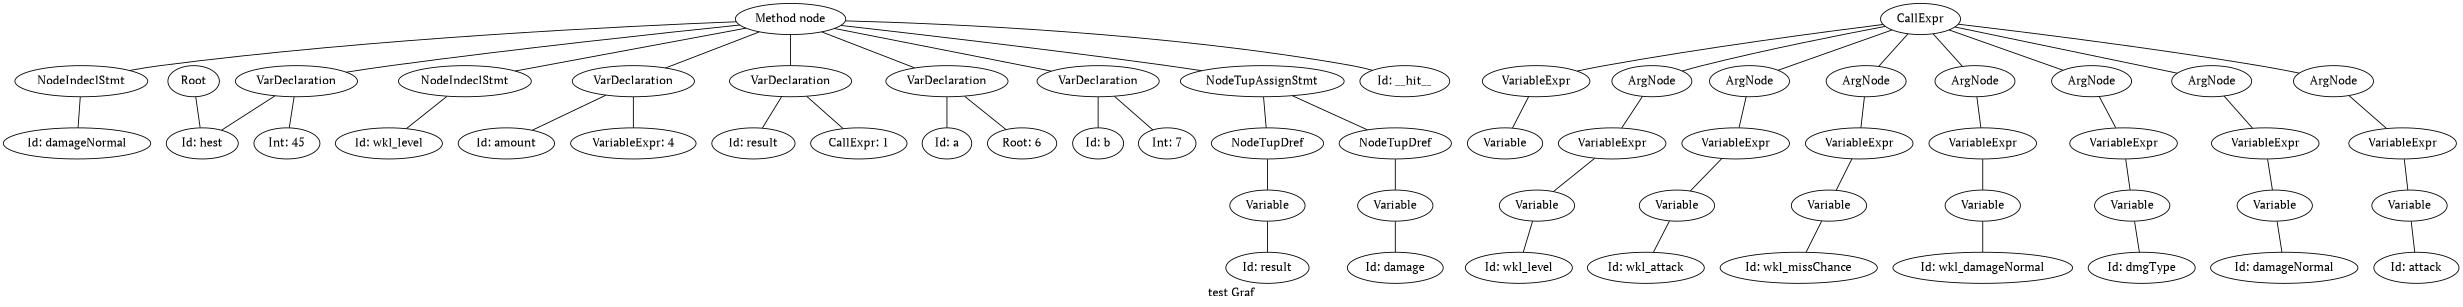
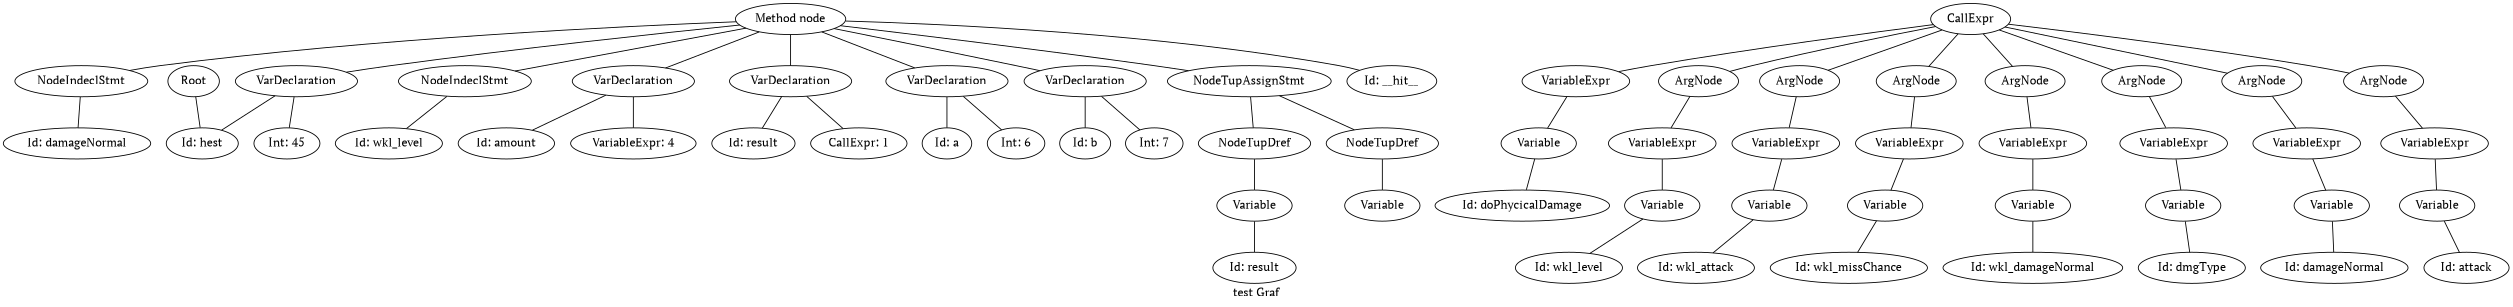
  graph {
    fontname="PT Serif"
    label="test Graf"
    node [fontname="PT Serif"]
    edge [fontname="PT Serif"]
    n1 [label=Root]
    n2 [label="Id: hest"]
    n3 [label="Method node"]
    n4 [label="Id: __hit__"]
    n5 [label=NodeIndeclStmt]
    n6 [label=NodeIndeclStmt]
    n7 [label=VarDeclaration]
    n8 [label=VarDeclaration]
    n9 [label=VarDeclaration]
    n10 [label=VarDeclaration]
    n11 [label=VarDeclaration]
    n12 [label=NodeTupAssignStmt]
    n13 [label="Id: damageNormal"]
    n14 [label="Id: wkl_level"]
    n15 [label="Id: amount"]
    n16 [label="VariableExpr: 4"]
    n17 [label="Int: 45"]
    n18 [label="Id: result"]
    n19 [label="CallExpr: 1"]
    n20 [label="Id: a"]
-   n21 [label="Root: 6"]
+   n21 [label="Int: 6"]
    n22 [label="Id: b"]
    n23 [label="Int: 7"]
    n24 [label=NodeTupDref]
    n25 [label=NodeTupDref]
    n26 [label=Variable]
    n27 [label=Variable]
    n28 [label=CallExpr]
    n29 [label=VariableExpr]
    n30 [label=ArgNode]
    n31 [label=ArgNode]
    n32 [label=ArgNode]
    n33 [label=ArgNode]
    n34 [label=ArgNode]
    n35 [label=ArgNode]
    n36 [label=ArgNode]
    n37 [label="Id: result"]
-   n38 [label="Id: damage"]
    n39 [label=Variable]
    n40 [label=VariableExpr]
    n41 [label=VariableExpr]
    n42 [label=VariableExpr]
    n43 [label=VariableExpr]
    n44 [label=VariableExpr]
    n45 [label=VariableExpr]
    n46 [label=VariableExpr]
+   n47 [label="Id: doPhycicalDamage"]
    n48 [label=Variable]
    n49 [label=Variable]
    n50 [label=Variable]
    n51 [label=Variable]
    n52 [label=Variable]
    n53 [label=Variable]
    n54 [label=Variable]
    n55 [label="Id: attack"]
    n56 [label="Id: damageNormal"]
    n57 [label="Id: dmgType"]
    n58 [label="Id: wkl_damageNormal"]
    n59 [label="Id: wkl_missChance"]
    n60 [label="Id: wkl_attack"]
    n61 [label="Id: wkl_level"]
    n1 -- n2
    n3 -- n4
    n3 -- n5
    n3 -- n6
    n3 -- n7
    n3 -- n8
    n3 -- n9
    n3 -- n10
    n3 -- n11
    n3 -- n12
    n5 -- n13
    n6 -- n14
    n7 -- n15
    n7 -- n16
    n8 -- n2
    n8 -- n17
    n9 -- n18
    n9 -- n19
    n10 -- n20
    n10 -- n21
    n11 -- n22
    n11 -- n23
    n12 -- n24
    n12 -- n25
    n24 -- n26
    n25 -- n27
    n26 -- n37
-   n27 -- n38
    n28 -- n29
    n28 -- n30
    n28 -- n31
    n28 -- n32
    n28 -- n33
    n28 -- n34
    n28 -- n35
    n28 -- n36
    n29 -- n39
    n30 -- n40
    n31 -- n41
    n32 -- n42
    n33 -- n43
    n34 -- n44
    n35 -- n45
    n36 -- n46
+   n39 -- n47
    n40 -- n48
    n41 -- n49
    n42 -- n50
    n43 -- n51
    n44 -- n52
    n45 -- n53
    n46 -- n54
    n48 -- n61
    n49 -- n60
    n50 -- n59
    n51 -- n58
    n52 -- n57
    n53 -- n56
    n54 -- n55
  }
